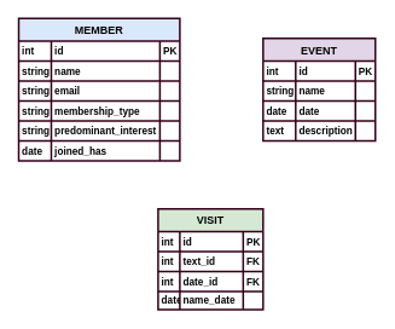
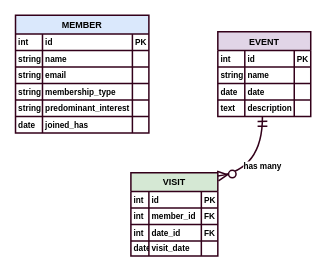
  <mxCell id="0" />
  <mxCell id="1" parent="0" />
  <mxCell id="2" value="MEMBER" style="shape=table;startSize=25;container=1;collapsible=0;childLayout=tableLayout;fixedRows=1;rowLines=1;fontStyle=1;align=center;resizeLast=1;fillColor=#dae8fc;strokeColor=#33001A;strokeWidth=2;" vertex="1" parent="1"><mxGeometry x="20" y="20" width="178" height="157" as="geometry" /></mxCell>
  <mxCell id="3" style="shape=tableRow;horizontal=0;startSize=0;swimlaneHead=0;swimlaneBody=0;fillColor=none;collapsible=0;dropTarget=0;points=[[0,0.5],[1,0.5]];portConstraint=eastwest;top=0;left=0;right=0;bottom=0;fontStyle=1;strokeColor=#33001A;strokeWidth=2;" vertex="1" parent="2"><mxGeometry y="25" width="178" height="22" as="geometry" /></mxCell>
  <mxCell id="4" value="int" style="shape=partialRectangle;connectable=0;fillColor=none;top=0;left=0;bottom=0;right=0;align=left;spacingLeft=2;overflow=hidden;fontSize=11;fontStyle=1;strokeColor=#33001A;strokeWidth=2;" vertex="1" parent="3"><mxGeometry width="36" height="22" as="geometry"><mxRectangle width="36" height="22" as="alternateBounds" /></mxGeometry></mxCell>
  <mxCell id="5" value="id" style="shape=partialRectangle;connectable=0;fillColor=none;top=0;left=0;bottom=0;right=0;align=left;spacingLeft=2;overflow=hidden;fontSize=11;fontStyle=1;strokeColor=#33001A;strokeWidth=2;" vertex="1" parent="3"><mxGeometry x="36" width="120" height="22" as="geometry"><mxRectangle width="120" height="22" as="alternateBounds" /></mxGeometry></mxCell>
  <mxCell id="6" value="PK" style="shape=partialRectangle;connectable=0;fillColor=none;top=0;left=0;bottom=0;right=0;align=left;spacingLeft=2;overflow=hidden;fontSize=11;fontStyle=1;strokeColor=#33001A;strokeWidth=2;" vertex="1" parent="3"><mxGeometry x="156" width="22" height="22" as="geometry"><mxRectangle width="22" height="22" as="alternateBounds" /></mxGeometry></mxCell>
  <mxCell id="7" style="shape=tableRow;horizontal=0;startSize=0;swimlaneHead=0;swimlaneBody=0;fillColor=none;collapsible=0;dropTarget=0;points=[[0,0.5],[1,0.5]];portConstraint=eastwest;top=0;left=0;right=0;bottom=0;fontStyle=1;strokeColor=#33001A;strokeWidth=2;" vertex="1" parent="2"><mxGeometry y="47" width="178" height="22" as="geometry" /></mxCell>
  <mxCell id="8" value="string" style="shape=partialRectangle;connectable=0;fillColor=none;top=0;left=0;bottom=0;right=0;align=left;spacingLeft=2;overflow=hidden;fontSize=11;fontStyle=1;strokeColor=#33001A;strokeWidth=2;" vertex="1" parent="7"><mxGeometry width="36" height="22" as="geometry"><mxRectangle width="36" height="22" as="alternateBounds" /></mxGeometry></mxCell>
  <mxCell id="9" value="name" style="shape=partialRectangle;connectable=0;fillColor=none;top=0;left=0;bottom=0;right=0;align=left;spacingLeft=2;overflow=hidden;fontSize=11;fontStyle=1;strokeColor=#33001A;strokeWidth=2;" vertex="1" parent="7"><mxGeometry x="36" width="120" height="22" as="geometry"><mxRectangle width="120" height="22" as="alternateBounds" /></mxGeometry></mxCell>
  <mxCell id="10" value="" style="shape=partialRectangle;connectable=0;fillColor=none;top=0;left=0;bottom=0;right=0;align=left;spacingLeft=2;overflow=hidden;fontSize=11;fontStyle=1;strokeColor=#33001A;strokeWidth=2;" vertex="1" parent="7"><mxGeometry x="156" width="22" height="22" as="geometry"><mxRectangle width="22" height="22" as="alternateBounds" /></mxGeometry></mxCell>
  <mxCell id="11" style="shape=tableRow;horizontal=0;startSize=0;swimlaneHead=0;swimlaneBody=0;fillColor=none;collapsible=0;dropTarget=0;points=[[0,0.5],[1,0.5]];portConstraint=eastwest;top=0;left=0;right=0;bottom=0;fontStyle=1;strokeColor=#33001A;strokeWidth=2;" vertex="1" parent="2"><mxGeometry y="69" width="178" height="22" as="geometry" /></mxCell>
  <mxCell id="12" value="string" style="shape=partialRectangle;connectable=0;fillColor=none;top=0;left=0;bottom=0;right=0;align=left;spacingLeft=2;overflow=hidden;fontSize=11;fontStyle=1;strokeColor=#33001A;strokeWidth=2;" vertex="1" parent="11"><mxGeometry width="36" height="22" as="geometry"><mxRectangle width="36" height="22" as="alternateBounds" /></mxGeometry></mxCell>
  <mxCell id="13" value="email" style="shape=partialRectangle;connectable=0;fillColor=none;top=0;left=0;bottom=0;right=0;align=left;spacingLeft=2;overflow=hidden;fontSize=11;fontStyle=1;strokeColor=#33001A;strokeWidth=2;" vertex="1" parent="11"><mxGeometry x="36" width="120" height="22" as="geometry"><mxRectangle width="120" height="22" as="alternateBounds" /></mxGeometry></mxCell>
  <mxCell id="14" value="" style="shape=partialRectangle;connectable=0;fillColor=none;top=0;left=0;bottom=0;right=0;align=left;spacingLeft=2;overflow=hidden;fontSize=11;fontStyle=1;strokeColor=#33001A;strokeWidth=2;" vertex="1" parent="11"><mxGeometry x="156" width="22" height="22" as="geometry"><mxRectangle width="22" height="22" as="alternateBounds" /></mxGeometry></mxCell>
  <mxCell id="15" style="shape=tableRow;horizontal=0;startSize=0;swimlaneHead=0;swimlaneBody=0;fillColor=none;collapsible=0;dropTarget=0;points=[[0,0.5],[1,0.5]];portConstraint=eastwest;top=0;left=0;right=0;bottom=0;fontStyle=1;strokeColor=#33001A;strokeWidth=2;" vertex="1" parent="2"><mxGeometry y="91" width="178" height="22" as="geometry" /></mxCell>
  <mxCell id="16" value="string" style="shape=partialRectangle;connectable=0;fillColor=none;top=0;left=0;bottom=0;right=0;align=left;spacingLeft=2;overflow=hidden;fontSize=11;fontStyle=1;strokeColor=#33001A;strokeWidth=2;" vertex="1" parent="15"><mxGeometry width="36" height="22" as="geometry"><mxRectangle width="36" height="22" as="alternateBounds" /></mxGeometry></mxCell>
  <mxCell id="17" value="membership_type" style="shape=partialRectangle;connectable=0;fillColor=none;top=0;left=0;bottom=0;right=0;align=left;spacingLeft=2;overflow=hidden;fontSize=11;fontStyle=1;strokeColor=#33001A;strokeWidth=2;" vertex="1" parent="15"><mxGeometry x="36" width="120" height="22" as="geometry"><mxRectangle width="120" height="22" as="alternateBounds" /></mxGeometry></mxCell>
  <mxCell id="18" value="" style="shape=partialRectangle;connectable=0;fillColor=none;top=0;left=0;bottom=0;right=0;align=left;spacingLeft=2;overflow=hidden;fontSize=11;fontStyle=1;strokeColor=#33001A;strokeWidth=2;" vertex="1" parent="15"><mxGeometry x="156" width="22" height="22" as="geometry"><mxRectangle width="22" height="22" as="alternateBounds" /></mxGeometry></mxCell>
  <mxCell id="19" style="shape=tableRow;horizontal=0;startSize=0;swimlaneHead=0;swimlaneBody=0;fillColor=none;collapsible=0;dropTarget=0;points=[[0,0.5],[1,0.5]];portConstraint=eastwest;top=0;left=0;right=0;bottom=0;fontStyle=1;strokeColor=#33001A;strokeWidth=2;" vertex="1" parent="2"><mxGeometry y="113" width="178" height="22" as="geometry" /></mxCell>
  <mxCell id="20" value="string" style="shape=partialRectangle;connectable=0;fillColor=none;top=0;left=0;bottom=0;right=0;align=left;spacingLeft=2;overflow=hidden;fontSize=11;fontStyle=1;strokeColor=#33001A;strokeWidth=2;" vertex="1" parent="19"><mxGeometry width="36" height="22" as="geometry"><mxRectangle width="36" height="22" as="alternateBounds" /></mxGeometry></mxCell>
  <mxCell id="21" value="predominant_interest" style="shape=partialRectangle;connectable=0;fillColor=none;top=0;left=0;bottom=0;right=0;align=left;spacingLeft=2;overflow=hidden;fontSize=11;fontStyle=1;strokeColor=#33001A;strokeWidth=2;" vertex="1" parent="19"><mxGeometry x="36" width="120" height="22" as="geometry"><mxRectangle width="120" height="22" as="alternateBounds" /></mxGeometry></mxCell>
  <mxCell id="22" value="" style="shape=partialRectangle;connectable=0;fillColor=none;top=0;left=0;bottom=0;right=0;align=left;spacingLeft=2;overflow=hidden;fontSize=11;fontStyle=1;strokeColor=#33001A;strokeWidth=2;" vertex="1" parent="19"><mxGeometry x="156" width="22" height="22" as="geometry"><mxRectangle width="22" height="22" as="alternateBounds" /></mxGeometry></mxCell>
  <mxCell id="23" style="shape=tableRow;horizontal=0;startSize=0;swimlaneHead=0;swimlaneBody=0;fillColor=none;collapsible=0;dropTarget=0;points=[[0,0.5],[1,0.5]];portConstraint=eastwest;top=0;left=0;right=0;bottom=0;fontStyle=1;strokeColor=#33001A;strokeWidth=2;" vertex="1" parent="2"><mxGeometry y="135" width="178" height="22" as="geometry" /></mxCell>
  <mxCell id="24" value="date" style="shape=partialRectangle;connectable=0;fillColor=none;top=0;left=0;bottom=0;right=0;align=left;spacingLeft=2;overflow=hidden;fontSize=11;fontStyle=1;strokeColor=#33001A;strokeWidth=2;" vertex="1" parent="23"><mxGeometry width="36" height="22" as="geometry"><mxRectangle width="36" height="22" as="alternateBounds" /></mxGeometry></mxCell>
  <mxCell id="25" value="joined_has" style="shape=partialRectangle;connectable=0;fillColor=none;top=0;left=0;bottom=0;right=0;align=left;spacingLeft=2;overflow=hidden;fontSize=11;fontStyle=1;strokeColor=#33001A;strokeWidth=2;" vertex="1" parent="23"><mxGeometry x="36" width="120" height="22" as="geometry"><mxRectangle width="120" height="22" as="alternateBounds" /></mxGeometry></mxCell>
  <mxCell id="26" value="" style="shape=partialRectangle;connectable=0;fillColor=none;top=0;left=0;bottom=0;right=0;align=left;spacingLeft=2;overflow=hidden;fontSize=11;fontStyle=1;strokeColor=#33001A;strokeWidth=2;" vertex="1" parent="23"><mxGeometry x="156" width="22" height="22" as="geometry"><mxRectangle width="22" height="22" as="alternateBounds" /></mxGeometry></mxCell>
  <mxCell id="27" value="EVENT" style="shape=table;startSize=25;container=1;collapsible=0;childLayout=tableLayout;fixedRows=1;rowLines=1;fontStyle=1;align=center;resizeLast=1;fillColor=#e1d5e7;strokeColor=#33001A;strokeWidth=2;" vertex="1" parent="1"><mxGeometry x="290" y="42" width="124" height="113" as="geometry" /></mxCell>
  <mxCell id="28" style="shape=tableRow;horizontal=0;startSize=0;swimlaneHead=0;swimlaneBody=0;fillColor=none;collapsible=0;dropTarget=0;points=[[0,0.5],[1,0.5]];portConstraint=eastwest;top=0;left=0;right=0;bottom=0;fontStyle=1;strokeColor=#33001A;strokeWidth=2;" vertex="1" parent="27"><mxGeometry y="25" width="124" height="22" as="geometry" /></mxCell>
  <mxCell id="29" value="int" style="shape=partialRectangle;connectable=0;fillColor=none;top=0;left=0;bottom=0;right=0;align=left;spacingLeft=2;overflow=hidden;fontSize=11;fontStyle=1;strokeColor=#33001A;strokeWidth=2;" vertex="1" parent="28"><mxGeometry width="36" height="22" as="geometry"><mxRectangle width="36" height="22" as="alternateBounds" /></mxGeometry></mxCell>
  <mxCell id="30" value="id" style="shape=partialRectangle;connectable=0;fillColor=none;top=0;left=0;bottom=0;right=0;align=left;spacingLeft=2;overflow=hidden;fontSize=11;fontStyle=1;strokeColor=#33001A;strokeWidth=2;" vertex="1" parent="28"><mxGeometry x="36" width="66" height="22" as="geometry"><mxRectangle width="66" height="22" as="alternateBounds" /></mxGeometry></mxCell>
  <mxCell id="31" value="PK" style="shape=partialRectangle;connectable=0;fillColor=none;top=0;left=0;bottom=0;right=0;align=left;spacingLeft=2;overflow=hidden;fontSize=11;fontStyle=1;strokeColor=#33001A;strokeWidth=2;" vertex="1" parent="28"><mxGeometry x="102" width="22" height="22" as="geometry"><mxRectangle width="22" height="22" as="alternateBounds" /></mxGeometry></mxCell>
  <mxCell id="32" style="shape=tableRow;horizontal=0;startSize=0;swimlaneHead=0;swimlaneBody=0;fillColor=none;collapsible=0;dropTarget=0;points=[[0,0.5],[1,0.5]];portConstraint=eastwest;top=0;left=0;right=0;bottom=0;fontStyle=1;strokeColor=#33001A;strokeWidth=2;" vertex="1" parent="27"><mxGeometry y="47" width="124" height="22" as="geometry" /></mxCell>
  <mxCell id="33" value="string" style="shape=partialRectangle;connectable=0;fillColor=none;top=0;left=0;bottom=0;right=0;align=left;spacingLeft=2;overflow=hidden;fontSize=11;fontStyle=1;strokeColor=#33001A;strokeWidth=2;" vertex="1" parent="32"><mxGeometry width="36" height="22" as="geometry"><mxRectangle width="36" height="22" as="alternateBounds" /></mxGeometry></mxCell>
  <mxCell id="34" value="name" style="shape=partialRectangle;connectable=0;fillColor=none;top=0;left=0;bottom=0;right=0;align=left;spacingLeft=2;overflow=hidden;fontSize=11;fontStyle=1;strokeColor=#33001A;strokeWidth=2;" vertex="1" parent="32"><mxGeometry x="36" width="66" height="22" as="geometry"><mxRectangle width="66" height="22" as="alternateBounds" /></mxGeometry></mxCell>
  <mxCell id="35" value="" style="shape=partialRectangle;connectable=0;fillColor=none;top=0;left=0;bottom=0;right=0;align=left;spacingLeft=2;overflow=hidden;fontSize=11;fontStyle=1;strokeColor=#33001A;strokeWidth=2;" vertex="1" parent="32"><mxGeometry x="102" width="22" height="22" as="geometry"><mxRectangle width="22" height="22" as="alternateBounds" /></mxGeometry></mxCell>
  <mxCell id="36" style="shape=tableRow;horizontal=0;startSize=0;swimlaneHead=0;swimlaneBody=0;fillColor=none;collapsible=0;dropTarget=0;points=[[0,0.5],[1,0.5]];portConstraint=eastwest;top=0;left=0;right=0;bottom=0;fontStyle=1;strokeColor=#33001A;strokeWidth=2;" vertex="1" parent="27"><mxGeometry y="69" width="124" height="22" as="geometry" /></mxCell>
  <mxCell id="37" value="date" style="shape=partialRectangle;connectable=0;fillColor=none;top=0;left=0;bottom=0;right=0;align=left;spacingLeft=2;overflow=hidden;fontSize=11;fontStyle=1;strokeColor=#33001A;strokeWidth=2;" vertex="1" parent="36"><mxGeometry width="36" height="22" as="geometry"><mxRectangle width="36" height="22" as="alternateBounds" /></mxGeometry></mxCell>
  <mxCell id="38" value="date" style="shape=partialRectangle;connectable=0;fillColor=none;top=0;left=0;bottom=0;right=0;align=left;spacingLeft=2;overflow=hidden;fontSize=11;fontStyle=1;strokeColor=#33001A;strokeWidth=2;" vertex="1" parent="36"><mxGeometry x="36" width="66" height="22" as="geometry"><mxRectangle width="66" height="22" as="alternateBounds" /></mxGeometry></mxCell>
  <mxCell id="39" value="" style="shape=partialRectangle;connectable=0;fillColor=none;top=0;left=0;bottom=0;right=0;align=left;spacingLeft=2;overflow=hidden;fontSize=11;fontStyle=1;strokeColor=#33001A;strokeWidth=2;" vertex="1" parent="36"><mxGeometry x="102" width="22" height="22" as="geometry"><mxRectangle width="22" height="22" as="alternateBounds" /></mxGeometry></mxCell>
  <mxCell id="40" style="shape=tableRow;horizontal=0;startSize=0;swimlaneHead=0;swimlaneBody=0;fillColor=none;collapsible=0;dropTarget=0;points=[[0,0.5],[1,0.5]];portConstraint=eastwest;top=0;left=0;right=0;bottom=0;fontStyle=1;strokeColor=#33001A;strokeWidth=2;" vertex="1" parent="27"><mxGeometry y="91" width="124" height="22" as="geometry" /></mxCell>
  <mxCell id="41" value="text" style="shape=partialRectangle;connectable=0;fillColor=none;top=0;left=0;bottom=0;right=0;align=left;spacingLeft=2;overflow=hidden;fontSize=11;fontStyle=1;strokeColor=#33001A;strokeWidth=2;" vertex="1" parent="40"><mxGeometry width="36" height="22" as="geometry"><mxRectangle width="36" height="22" as="alternateBounds" /></mxGeometry></mxCell>
  <mxCell id="42" value="description" style="shape=partialRectangle;connectable=0;fillColor=none;top=0;left=0;bottom=0;right=0;align=left;spacingLeft=2;overflow=hidden;fontSize=11;fontStyle=1;strokeColor=#33001A;strokeWidth=2;" vertex="1" parent="40"><mxGeometry x="36" width="66" height="22" as="geometry"><mxRectangle width="66" height="22" as="alternateBounds" /></mxGeometry></mxCell>
  <mxCell id="43" value="" style="shape=partialRectangle;connectable=0;fillColor=none;top=0;left=0;bottom=0;right=0;align=left;spacingLeft=2;overflow=hidden;fontSize=11;fontStyle=1;strokeColor=#33001A;strokeWidth=2;" vertex="1" parent="40"><mxGeometry x="102" width="22" height="22" as="geometry"><mxRectangle width="22" height="22" as="alternateBounds" /></mxGeometry></mxCell>
  <mxCell id="44" value="VISIT" style="shape=table;startSize=25;container=1;collapsible=0;childLayout=tableLayout;fixedRows=1;rowLines=1;fontStyle=1;align=center;resizeLast=1;fillColor=#d5e8d4;strokeColor=#33001A;strokeWidth=2;" vertex="1" parent="1"><mxGeometry x="174" y="230" width="116" height="111" as="geometry" /></mxCell>
  <mxCell id="45" style="shape=tableRow;horizontal=0;startSize=0;swimlaneHead=0;swimlaneBody=0;fillColor=none;collapsible=0;dropTarget=0;points=[[0,0.5],[1,0.5]];portConstraint=eastwest;top=0;left=0;right=0;bottom=0;fontStyle=1;strokeColor=#33001A;strokeWidth=2;" vertex="1" parent="44"><mxGeometry y="25" width="116" height="22" as="geometry" /></mxCell>
  <mxCell id="46" value="int" style="shape=partialRectangle;connectable=0;fillColor=none;top=0;left=0;bottom=0;right=0;align=left;spacingLeft=2;overflow=hidden;fontSize=11;fontStyle=1;strokeColor=#33001A;strokeWidth=2;" vertex="1" parent="45"><mxGeometry width="24" height="22" as="geometry"><mxRectangle width="24" height="22" as="alternateBounds" /></mxGeometry></mxCell>
  <mxCell id="47" value="id" style="shape=partialRectangle;connectable=0;fillColor=none;top=0;left=0;bottom=0;right=0;align=left;spacingLeft=2;overflow=hidden;fontSize=11;fontStyle=1;strokeColor=#33001A;strokeWidth=2;" vertex="1" parent="45"><mxGeometry x="24" width="70" height="22" as="geometry"><mxRectangle width="70" height="22" as="alternateBounds" /></mxGeometry></mxCell>
  <mxCell id="48" value="PK" style="shape=partialRectangle;connectable=0;fillColor=none;top=0;left=0;bottom=0;right=0;align=left;spacingLeft=2;overflow=hidden;fontSize=11;fontStyle=1;strokeColor=#33001A;strokeWidth=2;" vertex="1" parent="45"><mxGeometry x="94" width="22" height="22" as="geometry"><mxRectangle width="22" height="22" as="alternateBounds" /></mxGeometry></mxCell>
  <mxCell id="49" style="shape=tableRow;horizontal=0;startSize=0;swimlaneHead=0;swimlaneBody=0;fillColor=none;collapsible=0;dropTarget=0;points=[[0,0.5],[1,0.5]];portConstraint=eastwest;top=0;left=0;right=0;bottom=0;fontStyle=1;strokeColor=#33001A;strokeWidth=2;" vertex="1" parent="44"><mxGeometry y="47" width="116" height="22" as="geometry" /></mxCell>
  <mxCell id="50" value="int" style="shape=partialRectangle;connectable=0;fillColor=none;top=0;left=0;bottom=0;right=0;align=left;spacingLeft=2;overflow=hidden;fontSize=11;fontStyle=1;strokeColor=#33001A;strokeWidth=2;" vertex="1" parent="49"><mxGeometry width="24" height="22" as="geometry"><mxRectangle width="24" height="22" as="alternateBounds" /></mxGeometry></mxCell>
- <mxCell id="51" value="text_id" style="shape=partialRectangle;connectable=0;fillColor=none;top=0;left=0;bottom=0;right=0;align=left;spacingLeft=2;overflow=hidden;fontSize=11;fontStyle=1;strokeColor=#33001A;strokeWidth=2;" vertex="1" parent="49"><mxGeometry x="24" width="70" height="22" as="geometry"><mxRectangle width="70" height="22" as="alternateBounds" /></mxGeometry></mxCell>
+ <mxCell id="51" value="member_id" style="shape=partialRectangle;connectable=0;fillColor=none;top=0;left=0;bottom=0;right=0;align=left;spacingLeft=2;overflow=hidden;fontSize=11;fontStyle=1;strokeColor=#33001A;strokeWidth=2;" vertex="1" parent="49"><mxGeometry x="24" width="70" height="22" as="geometry"><mxRectangle width="70" height="22" as="alternateBounds" /></mxGeometry></mxCell>
  <mxCell id="52" value="FK" style="shape=partialRectangle;connectable=0;fillColor=none;top=0;left=0;bottom=0;right=0;align=left;spacingLeft=2;overflow=hidden;fontSize=11;fontStyle=1;strokeColor=#33001A;strokeWidth=2;" vertex="1" parent="49"><mxGeometry x="94" width="22" height="22" as="geometry"><mxRectangle width="22" height="22" as="alternateBounds" /></mxGeometry></mxCell>
  <mxCell id="53" style="shape=tableRow;horizontal=0;startSize=0;swimlaneHead=0;swimlaneBody=0;fillColor=none;collapsible=0;dropTarget=0;points=[[0,0.5],[1,0.5]];portConstraint=eastwest;top=0;left=0;right=0;bottom=0;fontStyle=1;strokeColor=#33001A;strokeWidth=2;" vertex="1" parent="44"><mxGeometry y="69" width="116" height="22" as="geometry" /></mxCell>
  <mxCell id="54" value="int" style="shape=partialRectangle;connectable=0;fillColor=none;top=0;left=0;bottom=0;right=0;align=left;spacingLeft=2;overflow=hidden;fontSize=11;fontStyle=1;strokeColor=#33001A;strokeWidth=2;" vertex="1" parent="53"><mxGeometry width="24" height="22" as="geometry"><mxRectangle width="24" height="22" as="alternateBounds" /></mxGeometry></mxCell>
  <mxCell id="55" value="date_id" style="shape=partialRectangle;connectable=0;fillColor=none;top=0;left=0;bottom=0;right=0;align=left;spacingLeft=2;overflow=hidden;fontSize=11;fontStyle=1;strokeColor=#33001A;strokeWidth=2;" vertex="1" parent="53"><mxGeometry x="24" width="70" height="22" as="geometry"><mxRectangle width="70" height="22" as="alternateBounds" /></mxGeometry></mxCell>
  <mxCell id="56" value="FK" style="shape=partialRectangle;connectable=0;fillColor=none;top=0;left=0;bottom=0;right=0;align=left;spacingLeft=2;overflow=hidden;fontSize=11;fontStyle=1;strokeColor=#33001A;strokeWidth=2;" vertex="1" parent="53"><mxGeometry x="94" width="22" height="22" as="geometry"><mxRectangle width="22" height="22" as="alternateBounds" /></mxGeometry></mxCell>
  <mxCell id="57" style="shape=tableRow;horizontal=0;startSize=0;swimlaneHead=0;swimlaneBody=0;fillColor=none;collapsible=0;dropTarget=0;points=[[0,0.5],[1,0.5]];portConstraint=eastwest;top=0;left=0;right=0;bottom=0;fontStyle=1;strokeColor=#33001A;strokeWidth=2;" vertex="1" parent="44"><mxGeometry y="91" width="116" height="20" as="geometry" /></mxCell>
  <mxCell id="58" value="date" style="shape=partialRectangle;connectable=0;fillColor=none;top=0;left=0;bottom=0;right=0;align=left;spacingLeft=2;overflow=hidden;fontSize=11;fontStyle=1;strokeColor=#33001A;strokeWidth=2;" vertex="1" parent="57"><mxGeometry width="24" height="20" as="geometry"><mxRectangle width="24" height="20" as="alternateBounds" /></mxGeometry></mxCell>
- <mxCell id="59" value="name_date" style="shape=partialRectangle;connectable=0;fillColor=none;top=0;left=0;bottom=0;right=0;align=left;spacingLeft=2;overflow=hidden;fontSize=11;fontStyle=1;strokeColor=#33001A;strokeWidth=2;" vertex="1" parent="57"><mxGeometry x="24" width="70" height="20" as="geometry"><mxRectangle width="70" height="20" as="alternateBounds" /></mxGeometry></mxCell>
+ <mxCell id="59" value="visit_date" style="shape=partialRectangle;connectable=0;fillColor=none;top=0;left=0;bottom=0;right=0;align=left;spacingLeft=2;overflow=hidden;fontSize=11;fontStyle=1;strokeColor=#33001A;strokeWidth=2;" vertex="1" parent="57"><mxGeometry x="24" width="70" height="20" as="geometry"><mxRectangle width="70" height="20" as="alternateBounds" /></mxGeometry></mxCell>
  <mxCell id="60" value="" style="shape=partialRectangle;connectable=0;fillColor=none;top=0;left=0;bottom=0;right=0;align=left;spacingLeft=2;overflow=hidden;fontSize=11;fontStyle=1;strokeColor=#33001A;strokeWidth=2;" vertex="1" parent="57"><mxGeometry x="94" width="22" height="20" as="geometry"><mxRectangle width="22" height="20" as="alternateBounds" /></mxGeometry></mxCell>
+ <mxCell id="61" value="has many" style="curved=1;startArrow=ERmandOne;startSize=10;;endArrow=ERzeroToMany;endSize=10;;exitX=0.48;exitY=1;entryX=0.99;entryY=0.05;rounded=0;fontStyle=1;strokeColor=#33001A;strokeWidth=2;" edge="1" parent="1" source="27" target="44"><mxGeometry relative="1" as="geometry"><Array as="points"><mxPoint x="350" y="226" /></Array></mxGeometry></mxCell>
